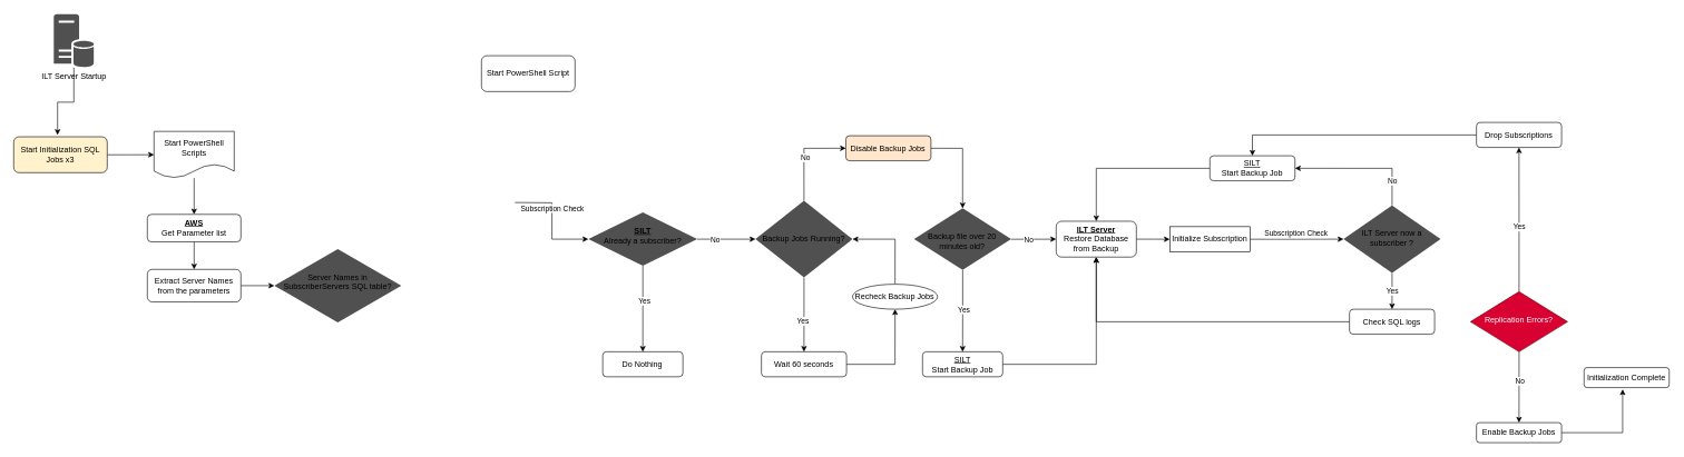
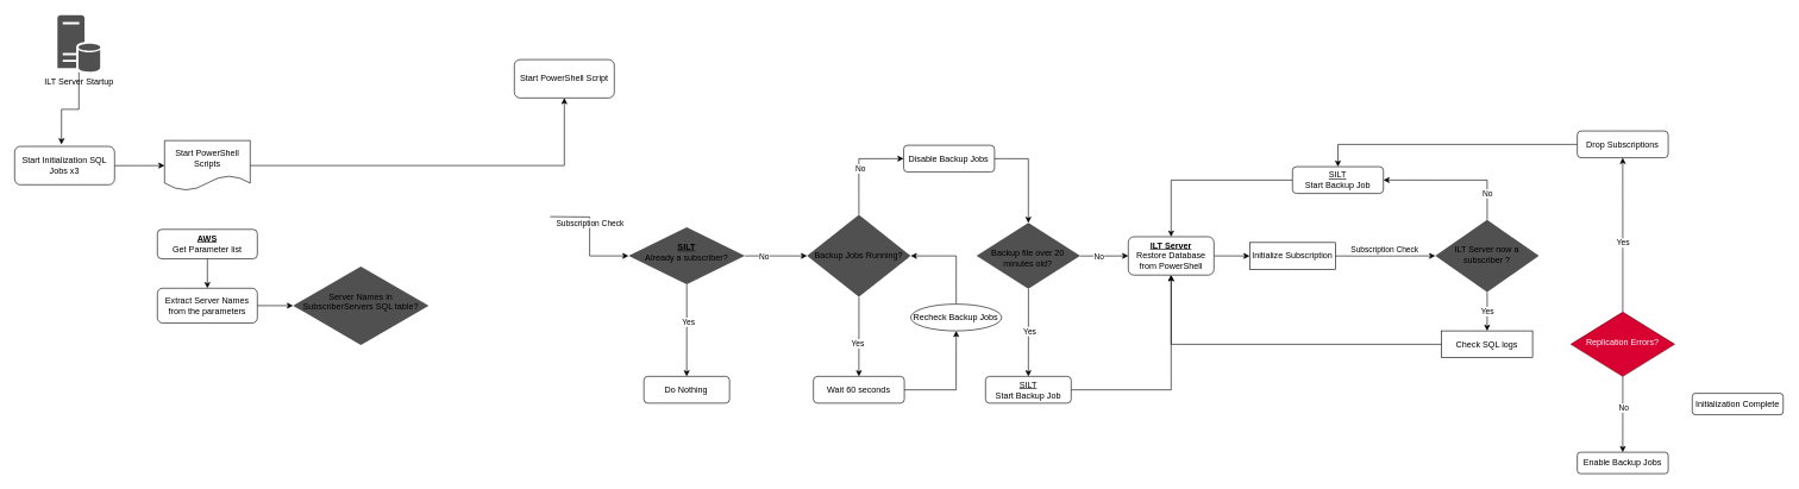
  <mxCell id="0" />
  <mxCell id="1" parent="0" />
  <mxCell id="2" style="edgeStyle=orthogonalEdgeStyle;rounded=0;orthogonalLoop=1;jettySize=auto;html=1;entryX=0.5;entryY=0;entryDx=0;entryDy=0;" parent="1" source="6" target="14" edge="1"><mxGeometry relative="1" as="geometry" /></mxCell>
  <mxCell id="3" value="Yes" style="edgeLabel;html=1;align=center;verticalAlign=middle;resizable=0;points=[];" parent="2" vertex="1" connectable="0"><mxGeometry x="-0.181" y="2" relative="1" as="geometry"><mxPoint as="offset" /></mxGeometry></mxCell>
  <mxCell id="4" style="edgeStyle=orthogonalEdgeStyle;rounded=0;orthogonalLoop=1;jettySize=auto;html=1;entryX=0;entryY=0.5;entryDx=0;entryDy=0;" parent="1" source="6" target="24" edge="1"><mxGeometry relative="1" as="geometry" /></mxCell>
  <mxCell id="5" value="No" style="edgeLabel;html=1;align=center;verticalAlign=middle;resizable=0;points=[];" parent="4" vertex="1" connectable="0"><mxGeometry x="-0.377" relative="1" as="geometry"><mxPoint as="offset" /></mxGeometry></mxCell>
  <mxCell id="6" value="&lt;br&gt;&lt;b&gt;&lt;u&gt;SILT&lt;/u&gt;&lt;/b&gt;&lt;br&gt;Already a subscriber?" style="rhombus;whiteSpace=wrap;html=1;shadow=0;dashed=0;verticalAlign=top;strokeColor=none;fillColor=#505050;" parent="1" vertex="1"><mxGeometry x="880" y="318" width="162.86" height="80" as="geometry" /></mxCell>
  <mxCell id="7" style="edgeStyle=orthogonalEdgeStyle;rounded=0;orthogonalLoop=1;jettySize=auto;html=1;entryX=0.5;entryY=0;entryDx=0;entryDy=0;" parent="1" source="11" target="13" edge="1"><mxGeometry relative="1" as="geometry" /></mxCell>
  <mxCell id="8" value="Yes" style="edgeLabel;html=1;align=center;verticalAlign=middle;resizable=0;points=[];" parent="7" vertex="1" connectable="0"><mxGeometry x="-0.046" y="1" relative="1" as="geometry"><mxPoint as="offset" /></mxGeometry></mxCell>
  <mxCell id="9" style="edgeStyle=orthogonalEdgeStyle;rounded=0;orthogonalLoop=1;jettySize=auto;html=1;" parent="1" source="11" target="16" edge="1"><mxGeometry relative="1" as="geometry" /></mxCell>
  <mxCell id="10" value="No" style="edgeLabel;html=1;align=center;verticalAlign=middle;resizable=0;points=[];" parent="9" vertex="1" connectable="0"><mxGeometry x="-0.245" y="-1" relative="1" as="geometry"><mxPoint as="offset" /></mxGeometry></mxCell>
  <mxCell id="11" value="&lt;br&gt;&lt;br&gt;&lt;div&gt;&lt;span&gt;Backup file over 20 minutes&amp;nbsp;old?&lt;/span&gt;&lt;/div&gt;" style="rhombus;whiteSpace=wrap;html=1;shadow=0;dashed=0;verticalAlign=top;strokeColor=none;fillColor=#505050;" parent="1" vertex="1"><mxGeometry x="1367.38" y="311.75" width="145.25" height="92.5" as="geometry" /></mxCell>
  <mxCell id="12" style="edgeStyle=orthogonalEdgeStyle;rounded=0;orthogonalLoop=1;jettySize=auto;html=1;entryX=0.5;entryY=1;entryDx=0;entryDy=0;" parent="1" source="13" target="16" edge="1"><mxGeometry relative="1" as="geometry" /></mxCell>
  <mxCell id="13" value="&lt;u&gt;SILT&lt;/u&gt;&lt;br&gt;Start Backup Job" style="rounded=1;whiteSpace=wrap;html=1;" parent="1" vertex="1"><mxGeometry x="1380.01" y="526.75" width="120" height="37.5" as="geometry" /></mxCell>
  <mxCell id="14" value="Do Nothing" style="rounded=1;whiteSpace=wrap;html=1;" parent="1" vertex="1"><mxGeometry x="901.43" y="526.75" width="120" height="37.5" as="geometry" /></mxCell>
  <mxCell id="15" value="" style="edgeStyle=orthogonalEdgeStyle;rounded=0;orthogonalLoop=1;jettySize=auto;html=1;" parent="1" source="16" target="19" edge="1"><mxGeometry relative="1" as="geometry" /></mxCell>
- <mxCell id="16" value="&lt;b&gt;&lt;u&gt;ILT Server&lt;/u&gt;&lt;/b&gt;&lt;br&gt;Restore Database from Backup" style="rounded=1;whiteSpace=wrap;html=1;" parent="1" vertex="1"><mxGeometry x="1580" y="331.13" width="120" height="53.75" as="geometry" /></mxCell>
+ <mxCell id="16" value="&lt;b&gt;&lt;u&gt;ILT Server&lt;/u&gt;&lt;/b&gt;&lt;br&gt;Restore Database from PowerShell" style="rounded=1;whiteSpace=wrap;html=1;" parent="1" vertex="1"><mxGeometry x="1580" y="331.13" width="120" height="53.75" as="geometry" /></mxCell>
  <mxCell id="17" style="edgeStyle=orthogonalEdgeStyle;rounded=0;orthogonalLoop=1;jettySize=auto;html=1;entryX=0;entryY=0.5;entryDx=0;entryDy=0;align=center;" parent="1" source="19" target="31" edge="1"><mxGeometry relative="1" as="geometry" /></mxCell>
  <mxCell id="18" value="Subscription Check" style="edgeLabel;html=1;align=center;verticalAlign=bottom;resizable=0;points=[];" parent="17" vertex="1" connectable="0"><mxGeometry x="-0.253" y="-1" relative="1" as="geometry"><mxPoint x="16.67" y="-1.06" as="offset" /></mxGeometry></mxCell>
  <mxCell id="19" value="Initialize Subscription" style="whiteSpace=wrap;html=1;rounded=0;" parent="1" vertex="1"><mxGeometry x="1750" y="339.25" width="120" height="37.5" as="geometry" /></mxCell>
  <mxCell id="20" style="edgeStyle=orthogonalEdgeStyle;rounded=0;orthogonalLoop=1;jettySize=auto;html=1;labelPosition=center;verticalLabelPosition=middle;align=center;verticalAlign=middle;textDirection=rtl;entryX=0.5;entryY=0;entryDx=0;entryDy=0;" parent="1" source="24" target="26" edge="1"><mxGeometry relative="1" as="geometry"><mxPoint x="1232.625" y="533" as="targetPoint" /></mxGeometry></mxCell>
  <mxCell id="21" value="&lt;div style=&quot;text-align: justify&quot;&gt;Yes&lt;/div&gt;" style="edgeLabel;html=1;align=center;verticalAlign=middle;resizable=0;points=[];" parent="20" vertex="1" connectable="0"><mxGeometry x="0.162" y="-2" relative="1" as="geometry"><mxPoint as="offset" /></mxGeometry></mxCell>
  <mxCell id="22" style="edgeStyle=orthogonalEdgeStyle;rounded=0;orthogonalLoop=1;jettySize=auto;html=1;exitX=0.5;exitY=0;exitDx=0;exitDy=0;entryX=0;entryY=0.5;entryDx=0;entryDy=0;" parent="1" source="24" target="40" edge="1"><mxGeometry relative="1" as="geometry" /></mxCell>
  <mxCell id="23" value="No" style="edgeLabel;html=1;align=center;verticalAlign=middle;resizable=0;points=[];" parent="22" vertex="1" connectable="0"><mxGeometry x="-0.084" y="-2" relative="1" as="geometry"><mxPoint as="offset" /></mxGeometry></mxCell>
  <mxCell id="24" value="&lt;br&gt;&lt;br&gt;&lt;br&gt;Backup Jobs Running?" style="rhombus;whiteSpace=wrap;html=1;shadow=0;dashed=0;verticalAlign=top;strokeColor=none;fillColor=#505050;" parent="1" vertex="1"><mxGeometry x="1130" y="300.5" width="145.25" height="115" as="geometry" /></mxCell>
  <mxCell id="25" style="edgeStyle=orthogonalEdgeStyle;rounded=0;orthogonalLoop=1;jettySize=auto;html=1;entryX=0.5;entryY=1;entryDx=0;entryDy=0;align=center;" parent="1" source="26" target="42" edge="1"><mxGeometry relative="1" as="geometry" /></mxCell>
  <mxCell id="26" value="Wait 60 seconds" style="rounded=1;whiteSpace=wrap;html=1;" parent="1" vertex="1"><mxGeometry x="1138.94" y="526.75" width="127.38" height="37.5" as="geometry" /></mxCell>
  <mxCell id="27" style="edgeStyle=orthogonalEdgeStyle;rounded=0;orthogonalLoop=1;jettySize=auto;html=1;entryX=0.5;entryY=0;entryDx=0;entryDy=0;align=center;" parent="1" source="31" target="33" edge="1"><mxGeometry relative="1" as="geometry" /></mxCell>
  <mxCell id="28" value="Yes" style="edgeLabel;html=1;align=center;verticalAlign=middle;resizable=0;points=[];" parent="27" vertex="1" connectable="0"><mxGeometry x="0.004" relative="1" as="geometry"><mxPoint as="offset" /></mxGeometry></mxCell>
  <mxCell id="29" style="edgeStyle=orthogonalEdgeStyle;rounded=0;orthogonalLoop=1;jettySize=auto;html=1;entryX=1;entryY=0.5;entryDx=0;entryDy=0;align=center;" parent="1" source="31" target="44" edge="1"><mxGeometry relative="1" as="geometry"><Array as="points"><mxPoint x="2083" y="252" /></Array></mxGeometry></mxCell>
  <mxCell id="30" value="No" style="edgeLabel;html=1;align=center;verticalAlign=middle;resizable=0;points=[];" parent="29" vertex="1" connectable="0"><mxGeometry x="-0.63" relative="1" as="geometry"><mxPoint as="offset" /></mxGeometry></mxCell>
  <mxCell id="31" value="&lt;br&gt;&lt;br&gt;ILT Server now a subscriber ?" style="rhombus;whiteSpace=wrap;html=1;shadow=0;dashed=0;verticalAlign=top;strokeColor=none;fillColor=#505050;" parent="1" vertex="1"><mxGeometry x="2010" y="307.38" width="145.25" height="101.25" as="geometry" /></mxCell>
  <mxCell id="32" style="edgeStyle=orthogonalEdgeStyle;rounded=0;orthogonalLoop=1;jettySize=auto;html=1;align=center;" parent="1" source="33" target="16" edge="1"><mxGeometry relative="1" as="geometry" /></mxCell>
- <mxCell id="33" value="Check SQL logs" style="rounded=1;whiteSpace=wrap;html=1;" parent="1" vertex="1"><mxGeometry x="2018.94" y="463" width="127.37" height="37.5" as="geometry" /></mxCell>
+ <mxCell id="33" value="Check SQL logs" style="whiteSpace=wrap;html=1;rounded=0;" parent="1" vertex="1"><mxGeometry x="2018.94" y="463" width="127.37" height="37.5" as="geometry" /></mxCell>
  <mxCell id="34" value="Initialization Complete" style="rounded=1;whiteSpace=wrap;html=1;" parent="1" vertex="1"><mxGeometry x="2370" y="550.5" width="127.37" height="30" as="geometry" /></mxCell>
  <mxCell id="35" style="edgeStyle=orthogonalEdgeStyle;rounded=0;orthogonalLoop=1;jettySize=auto;html=1;entryX=0;entryY=0.5;entryDx=0;entryDy=0;align=center;" parent="1" target="6" edge="1"><mxGeometry relative="1" as="geometry"><mxPoint x="770" y="303" as="sourcePoint" /></mxGeometry></mxCell>
  <mxCell id="36" value="Subscription Check" style="edgeLabel;html=1;align=center;verticalAlign=bottom;resizable=0;points=[];" parent="35" vertex="1" connectable="0"><mxGeometry x="-0.13" relative="1" as="geometry"><mxPoint as="offset" /></mxGeometry></mxCell>
  <mxCell id="37" style="edgeStyle=orthogonalEdgeStyle;rounded=0;orthogonalLoop=1;jettySize=auto;html=1;entryX=0;entryY=0.5;entryDx=0;entryDy=0;" edge="1" parent="1" source="38" target="63"><mxGeometry relative="1" as="geometry" /></mxCell>
- <mxCell id="38" value="Start Initialization SQL Jobs x3" style="rounded=1;whiteSpace=wrap;html=1;fillColor=#fff2cc;" parent="1" vertex="1"><mxGeometry x="20" y="204.56" width="140" height="53.75" as="geometry" /></mxCell>
+ <mxCell id="38" value="Start Initialization SQL Jobs x3" style="rounded=1;whiteSpace=wrap;html=1;" parent="1" vertex="1"><mxGeometry x="20" y="204.56" width="140" height="53.75" as="geometry" /></mxCell>
  <mxCell id="39" style="edgeStyle=orthogonalEdgeStyle;rounded=0;orthogonalLoop=1;jettySize=auto;html=1;entryX=0.5;entryY=0;entryDx=0;entryDy=0;align=center;exitX=1;exitY=0.5;exitDx=0;exitDy=0;" parent="1" source="40" target="11" edge="1"><mxGeometry relative="1" as="geometry" /></mxCell>
- <mxCell id="40" value="Disable Backup Jobs" style="rounded=1;whiteSpace=wrap;html=1;fillColor=#ffe6cc;" parent="1" vertex="1"><mxGeometry x="1265.25" y="203" width="127.37" height="37.5" as="geometry" /></mxCell>
+ <mxCell id="40" value="Disable Backup Jobs" style="rounded=1;whiteSpace=wrap;html=1;" parent="1" vertex="1"><mxGeometry x="1265.25" y="203" width="127.37" height="37.5" as="geometry" /></mxCell>
  <mxCell id="41" style="edgeStyle=orthogonalEdgeStyle;rounded=0;orthogonalLoop=1;jettySize=auto;html=1;entryX=1;entryY=0.5;entryDx=0;entryDy=0;align=center;" parent="1" source="42" target="24" edge="1"><mxGeometry relative="1" as="geometry" /></mxCell>
  <mxCell id="42" value="Recheck Backup Jobs" style="ellipse;whiteSpace=wrap;html=1;" parent="1" vertex="1"><mxGeometry x="1275.25" y="425.5" width="127.38" height="37.5" as="geometry" /></mxCell>
  <mxCell id="43" style="edgeStyle=orthogonalEdgeStyle;rounded=0;orthogonalLoop=1;jettySize=auto;html=1;entryX=0.5;entryY=0;entryDx=0;entryDy=0;align=center;" parent="1" source="44" target="16" edge="1"><mxGeometry relative="1" as="geometry" /></mxCell>
  <mxCell id="44" value="&lt;u&gt;SILT&lt;/u&gt;&lt;br&gt;Start Backup Job" style="rounded=1;whiteSpace=wrap;html=1;" parent="1" vertex="1"><mxGeometry x="1810" y="233" width="127.37" height="37.5" as="geometry" /></mxCell>
  <mxCell id="45" style="edgeStyle=orthogonalEdgeStyle;rounded=0;orthogonalLoop=1;jettySize=auto;html=1;entryX=0.5;entryY=0;entryDx=0;entryDy=0;align=center;" parent="1" source="49" target="53" edge="1"><mxGeometry relative="1" as="geometry" /></mxCell>
  <mxCell id="46" value="No" style="edgeLabel;html=1;align=center;verticalAlign=middle;resizable=0;points=[];" parent="45" vertex="1" connectable="0"><mxGeometry x="-0.18" y="1" relative="1" as="geometry"><mxPoint as="offset" /></mxGeometry></mxCell>
  <mxCell id="47" style="edgeStyle=orthogonalEdgeStyle;rounded=0;orthogonalLoop=1;jettySize=auto;html=1;align=center;" parent="1" source="49" target="51" edge="1"><mxGeometry relative="1" as="geometry" /></mxCell>
  <mxCell id="48" value="Yes" style="edgeLabel;html=1;align=center;verticalAlign=middle;resizable=0;points=[];" parent="47" vertex="1" connectable="0"><mxGeometry x="-0.108" relative="1" as="geometry"><mxPoint as="offset" /></mxGeometry></mxCell>
  <mxCell id="49" value="&lt;br&gt;&lt;br&gt;Replication Errors?" style="rhombus;whiteSpace=wrap;html=1;shadow=0;dashed=0;verticalAlign=top;strokeColor=#6F0000;fontColor=#ffffff;fillColor=#D90032;" parent="1" vertex="1"><mxGeometry x="2200" y="436.75" width="145.25" height="90" as="geometry" /></mxCell>
  <mxCell id="50" style="edgeStyle=orthogonalEdgeStyle;rounded=0;orthogonalLoop=1;jettySize=auto;html=1;entryX=0.5;entryY=0;entryDx=0;entryDy=0;align=center;" parent="1" source="51" target="44" edge="1"><mxGeometry relative="1" as="geometry" /></mxCell>
  <mxCell id="51" value="Drop Subscriptions" style="rounded=1;whiteSpace=wrap;html=1;" parent="1" vertex="1"><mxGeometry x="2208.94" y="183" width="127.37" height="37.5" as="geometry" /></mxCell>
- <mxCell id="52" style="edgeStyle=orthogonalEdgeStyle;rounded=0;orthogonalLoop=1;jettySize=auto;html=1;entryX=0.453;entryY=1.089;entryDx=0;entryDy=0;entryPerimeter=0;align=center;" parent="1" source="53" target="34" edge="1"><mxGeometry relative="1" as="geometry" /></mxCell>
  <mxCell id="53" value="Enable Backup Jobs" style="rounded=1;whiteSpace=wrap;html=1;" parent="1" vertex="1"><mxGeometry x="2208.94" y="633" width="127.37" height="30" as="geometry" /></mxCell>
  <mxCell id="54" style="edgeStyle=orthogonalEdgeStyle;rounded=0;orthogonalLoop=1;jettySize=auto;html=1;entryX=0.469;entryY=-0.052;entryDx=0;entryDy=0;entryPerimeter=0;" parent="1" source="55" target="38" edge="1"><mxGeometry relative="1" as="geometry" /></mxCell>
  <mxCell id="55" value="ILT Server Startup&lt;br&gt;" style="shadow=0;dashed=0;html=1;strokeColor=none;fillColor=#505050;labelPosition=center;verticalLabelPosition=bottom;verticalAlign=top;outlineConnect=0;align=center;shape=mxgraph.office.databases.database_server;" parent="1" vertex="1"><mxGeometry x="80" y="20.81" width="60" height="80" as="geometry" /></mxCell>
  <mxCell id="56" style="edgeStyle=orthogonalEdgeStyle;rounded=0;orthogonalLoop=1;jettySize=auto;html=1;entryX=0.5;entryY=0;entryDx=0;entryDy=0;" edge="1" parent="1" source="57" target="59"><mxGeometry relative="1" as="geometry" /></mxCell>
  <mxCell id="57" value="&lt;u&gt;&lt;b&gt;AWS&lt;/b&gt;&lt;/u&gt;&lt;br&gt;Get Parameter list" style="rounded=1;whiteSpace=wrap;html=1;" vertex="1" parent="1"><mxGeometry x="220" y="320.81" width="140" height="41.25" as="geometry" /></mxCell>
  <mxCell id="58" style="edgeStyle=orthogonalEdgeStyle;rounded=0;orthogonalLoop=1;jettySize=auto;html=1;entryX=0;entryY=0.5;entryDx=0;entryDy=0;" edge="1" parent="1" source="59" target="60"><mxGeometry relative="1" as="geometry"><mxPoint x="280" y="379.56" as="targetPoint" /></mxGeometry></mxCell>
  <mxCell id="59" value="Extract Server Names from the parameters" style="rounded=1;whiteSpace=wrap;html=1;" vertex="1" parent="1"><mxGeometry x="220" y="403.31" width="140" height="48.75" as="geometry" /></mxCell>
  <mxCell id="60" value="&lt;br&gt;&lt;br&gt;Server Names in SubscriberServers SQL table?" style="rhombus;whiteSpace=wrap;html=1;shadow=0;dashed=0;verticalAlign=top;strokeColor=none;fillColor=#505050;" vertex="1" parent="1"><mxGeometry x="410" y="372.69" width="190" height="110" as="geometry" /></mxCell>
  <mxCell id="61" value="Start PowerShell Script" style="rounded=1;whiteSpace=wrap;html=1;" vertex="1" parent="1"><mxGeometry x="720" y="83" width="140" height="53.75" as="geometry" /></mxCell>
- <mxCell id="62" style="edgeStyle=orthogonalEdgeStyle;rounded=0;orthogonalLoop=1;jettySize=auto;html=1;entryX=0.5;entryY=0;entryDx=0;entryDy=0;" edge="1" parent="1" source="63" target="57"><mxGeometry relative="1" as="geometry" /></mxCell>
+ <mxCell id="62" style="edgeStyle=orthogonalEdgeStyle;rounded=0;orthogonalLoop=1;jettySize=auto;html=1;" edge="1" parent="1" source="63" target="61"><mxGeometry relative="1" as="geometry" /></mxCell>
  <mxCell id="63" value="&lt;span&gt;Start PowerShell Scripts&lt;/span&gt;" style="shape=document;whiteSpace=wrap;html=1;boundedLbl=1;" vertex="1" parent="1"><mxGeometry x="230" y="196.44" width="120" height="70" as="geometry" /></mxCell>
